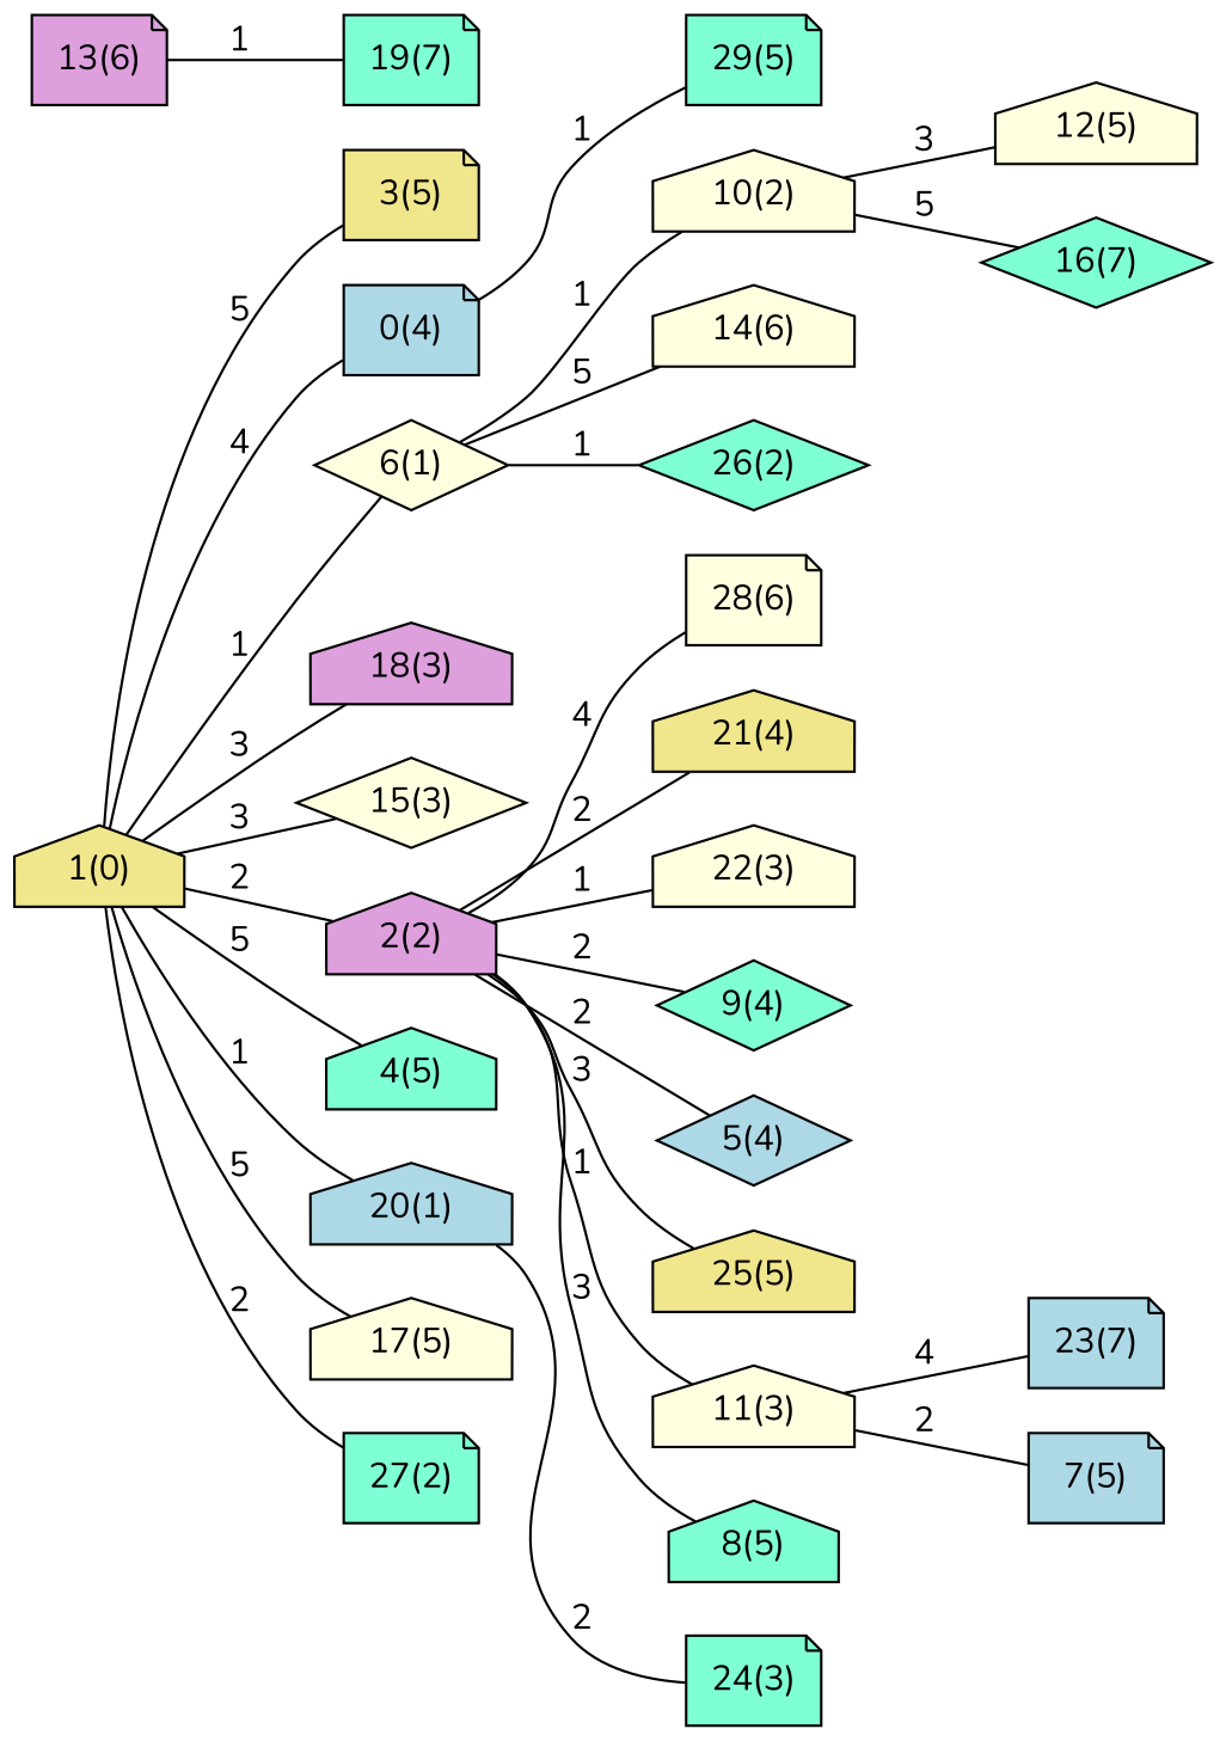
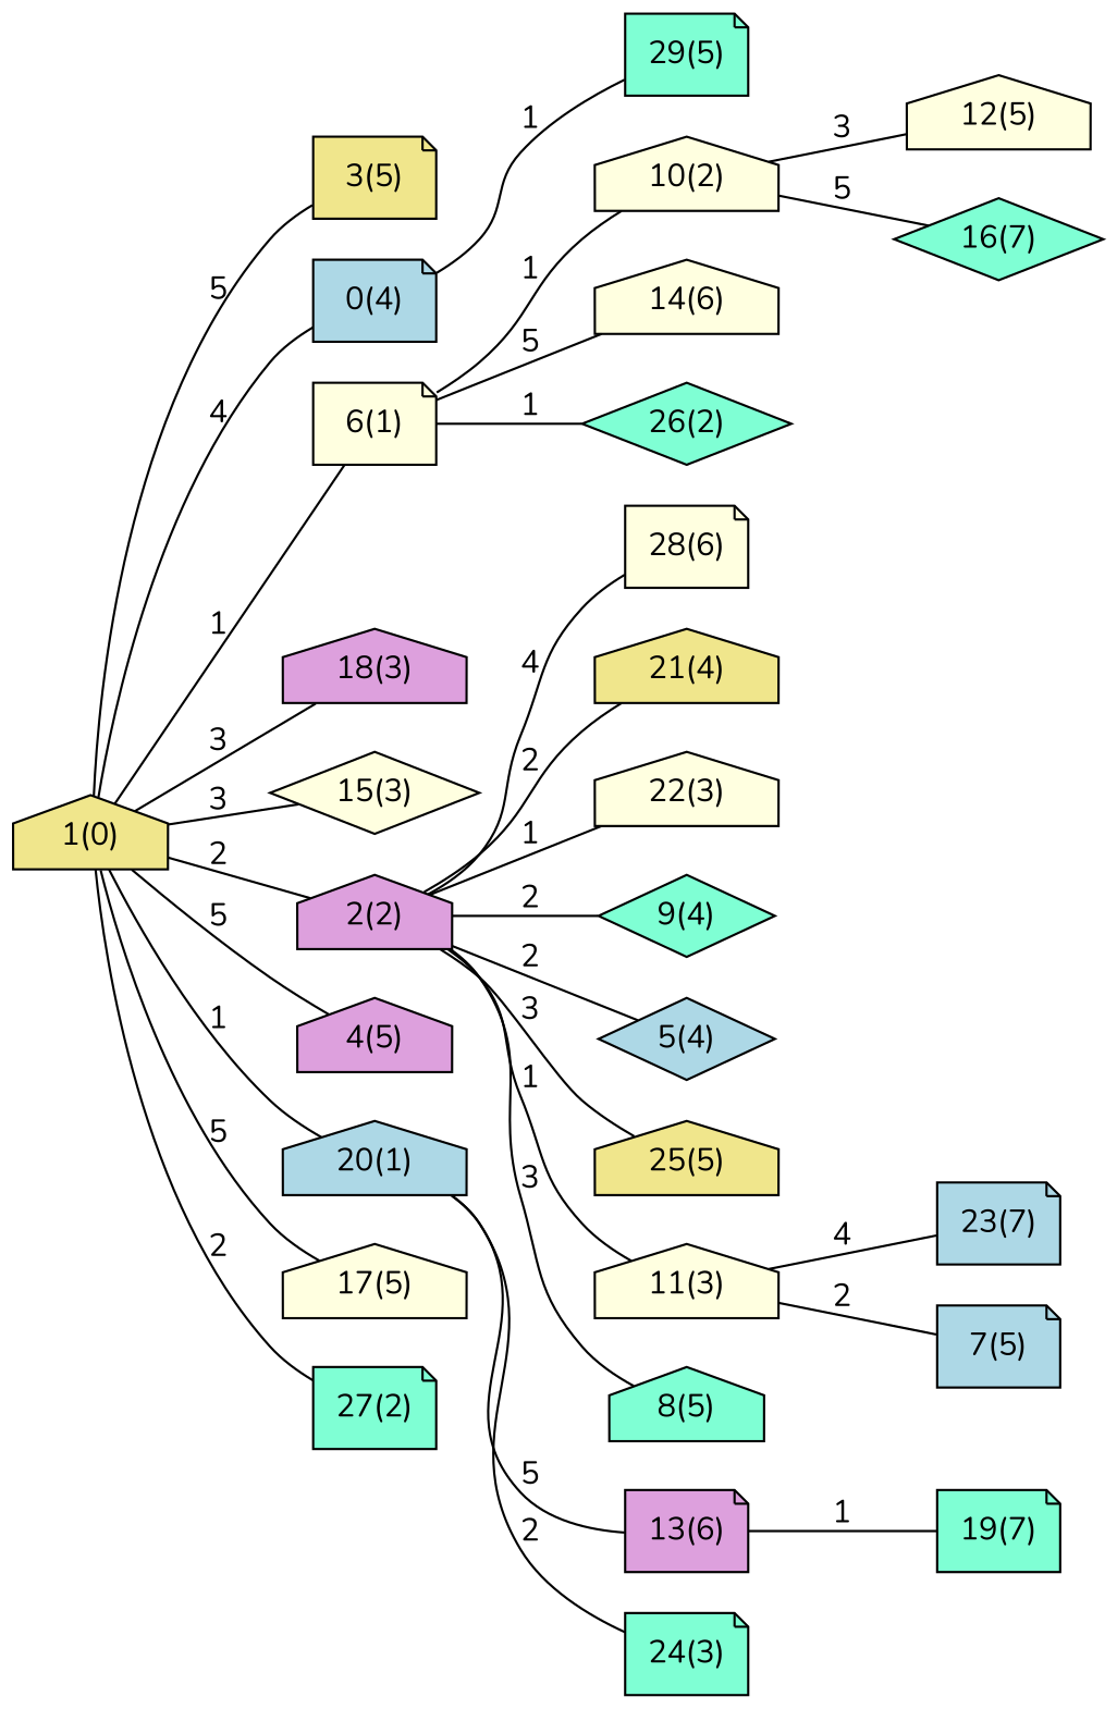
  graph {
    fontname=Nunito
    rankdir=LR
    node [fillcolor=lightyellow fontname=Nunito shape=house style=filled]
    edge [fontname=Nunito]
    n1 [label="10(2)"]
    n2 [label="12(5)"]
    n3 [fillcolor=aquamarine label="16(7)" shape=diamond]
    n4 [fillcolor=aquamarine label="19(7)" shape=note]
    n5 [fillcolor=khaki label="3(5)" shape=note]
    n6 [label="28(6)" shape=note]
    n7 [fillcolor=khaki label="1(0)"]
    n8 [fillcolor=lightblue label="0(4)" shape=note]
-   n9 [label="6(1)" shape=diamond]
+   n9 [label="6(1)" shape=note]
    n10 [fillcolor=plum label="18(3)"]
    n11 [label="15(3)" shape=diamond]
    n12 [fillcolor=plum label="2(2)"]
-   n13 [fillcolor=aquamarine label="4(5)"]
+   n13 [fillcolor=plum label="4(5)"]
    n14 [fillcolor=lightblue label="20(1)"]
    n15 [label="17(5)"]
    n16 [fillcolor=aquamarine label="27(2)" shape=note]
    n17 [fillcolor=aquamarine label="29(5)" shape=note]
    n18 [label="14(6)"]
    n19 [fillcolor=aquamarine label="26(2)" shape=diamond]
    n20 [fillcolor=khaki label="21(4)"]
    n21 [label="22(3)"]
    n22 [fillcolor=aquamarine label="9(4)" shape=diamond]
    n23 [fillcolor=lightblue label="5(4)" shape=diamond]
    n24 [fillcolor=khaki label="25(5)"]
    n25 [label="11(3)"]
    n26 [fillcolor=aquamarine label="8(5)"]
    n27 [fillcolor=plum label="13(6)" shape=note]
    n28 [fillcolor=aquamarine label="24(3)" shape=note]
    n29 [fillcolor=lightblue label="23(7)" shape=note]
    n30 [fillcolor=lightblue label="7(5)" shape=note]
    n1 -- n2 [label=3]
    n1 -- n3 [label=5]
    n7 -- n5 [label=5]
    n7 -- n8 [label=4]
    n7 -- n9 [label=1]
    n7 -- n10 [label=3]
    n7 -- n11 [label=3]
    n7 -- n12 [label=2]
    n7 -- n13 [label=5]
    n7 -- n14 [label=1]
    n7 -- n15 [label=5]
    n7 -- n16 [label=2]
    n8 -- n17 [label=1]
    n9 -- n1 [label=1]
    n9 -- n18 [label=5]
    n9 -- n19 [label=1]
    n12 -- n6 [label=4]
    n12 -- n20 [label=2]
    n12 -- n21 [label=1]
    n12 -- n22 [label=2]
    n12 -- n23 [label=2]
    n12 -- n24 [label=3]
    n12 -- n25 [label=1]
    n12 -- n26 [label=3]
+   n14 -- n27 [label=5]
    n14 -- n28 [label=2]
    n25 -- n29 [label=4]
    n25 -- n30 [label=2]
    n27 -- n4 [label=1]
  }
